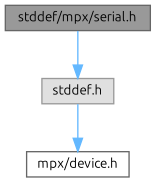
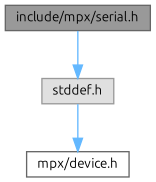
  digraph {
    fontname=Ubuntu
    node [fontname=Ubuntu fontsize=10 shape=box style=filled]
    edge [color=steelblue1 fontname=Ubuntu fontsize=10 labelfontname=Helvetica labelfontsize=10 style=solid]
-   n1 [color=gray40 fillcolor=grey60 fontcolor=black height=0.2 label="stddef/mpx/serial.h" width=0.4]
+   n1 [color=gray40 fillcolor=grey60 fontcolor=black height=0.2 label="include/mpx/serial.h" width=0.4]
    n2 [color=grey60 fillcolor="#E0E0E0" height=0.2 label="stddef.h" width=0.4]
    n3 [color=grey40 fillcolor=white height=0.2 label="mpx/device.h" width=0.4]
    n1 -> n2
    n2 -> n3
  }
